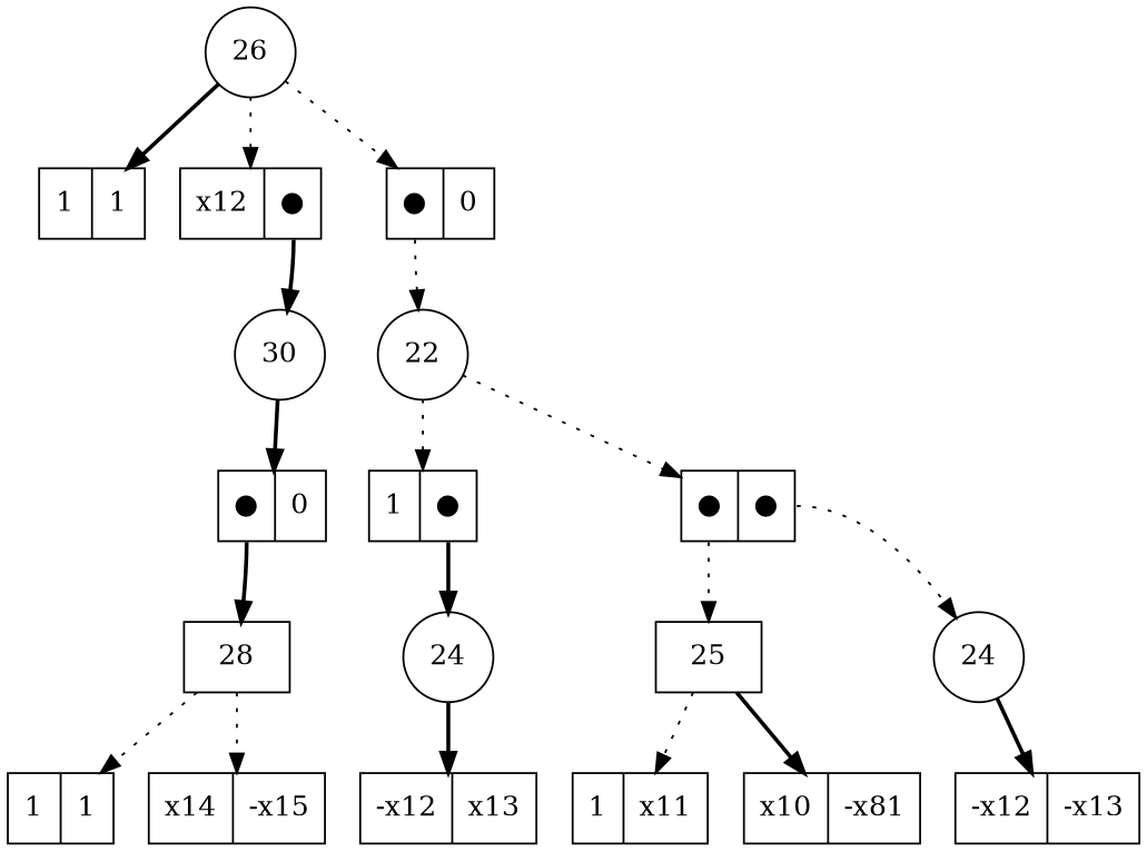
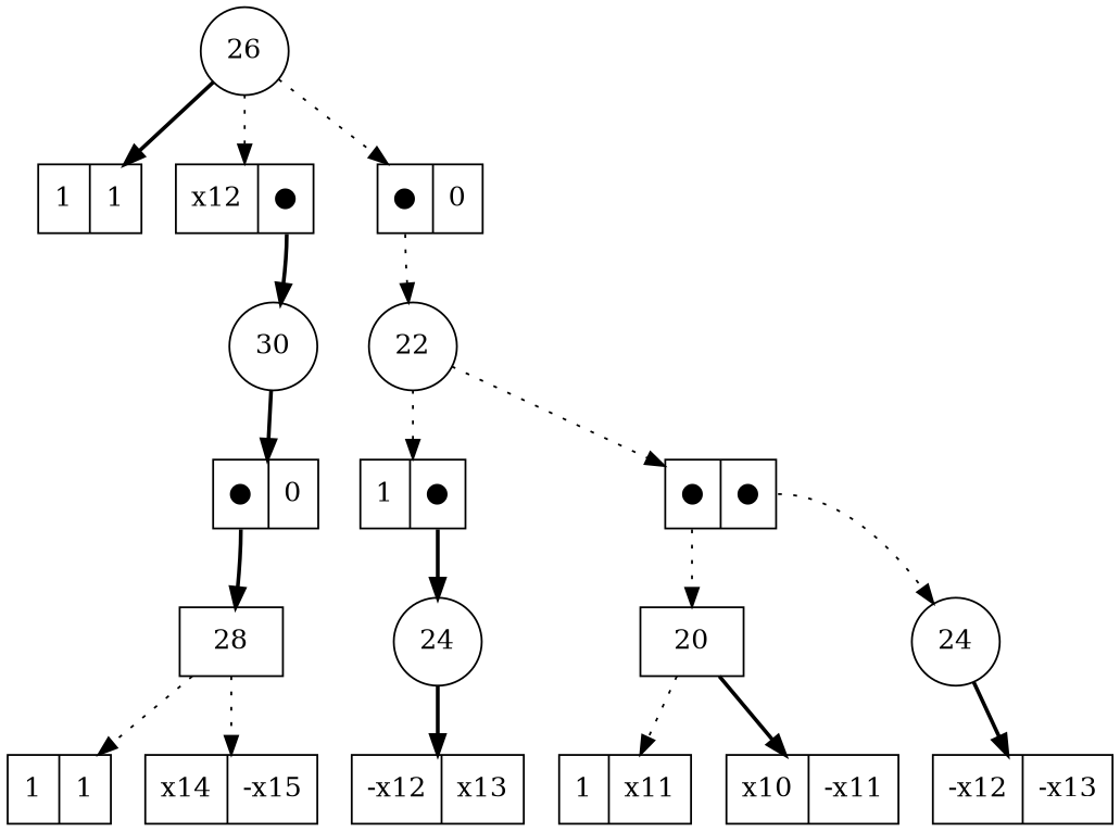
  digraph {
    node [shape=record]
    edge [style=dotted]
    n1 [label=26 shape=circle]
    n2 [label="<f0> 1|<f1> 1"]
    n3 [label="<f0> x12|<f1> ●"]
    n4 [label="<f0> ●|<f1> 0"]
    n5 [label=30 shape=circle]
    n6 [label=22 shape=circle]
    n7 [label="<f0> ●|<f1> 0"]
    n8 [label=28 shape=box]
    n9 [label="<f0> 1|<f1> 1"]
    n10 [label="<f0> x14|<f1> -x15"]
    n11 [label="<f0> 1|<f1> ●"]
    n12 [label="<f0> ●|<f1> ●"]
    n13 [label=24 shape=circle]
-   n14 [label=25 shape=box]
+   n14 [label=20 shape=box]
    n15 [label=24 shape=circle]
    n16 [label="<f0> -x12|<f1> x13"]
    n17 [label="<f0> 1|<f1> x11"]
-   n18 [label="<f0> x10|<f1> -x81"]
+   n18 [label="<f0> x10|<f1> -x11"]
    n19 [label="<f0> -x12|<f1> -x13"]
    n1 -> n2 [style=bold]
    n1 -> n3
    n1 -> n4
    n3 -> n5 [style=bold tailport=f1]
    n4 -> n6 [tailport=f0]
    n5 -> n7 [style=bold]
    n6 -> n11
    n6 -> n12
    n7 -> n8 [style=bold tailport=f0]
    n8 -> n9
    n8 -> n10
    n11 -> n13 [style=bold tailport=f1]
    n12 -> n14 [tailport=f0]
    n12 -> n15 [tailport=f1]
    n13 -> n16 [style=bold]
    n14 -> n17
    n14 -> n18 [style=bold]
    n15 -> n19 [style=bold]
  }
